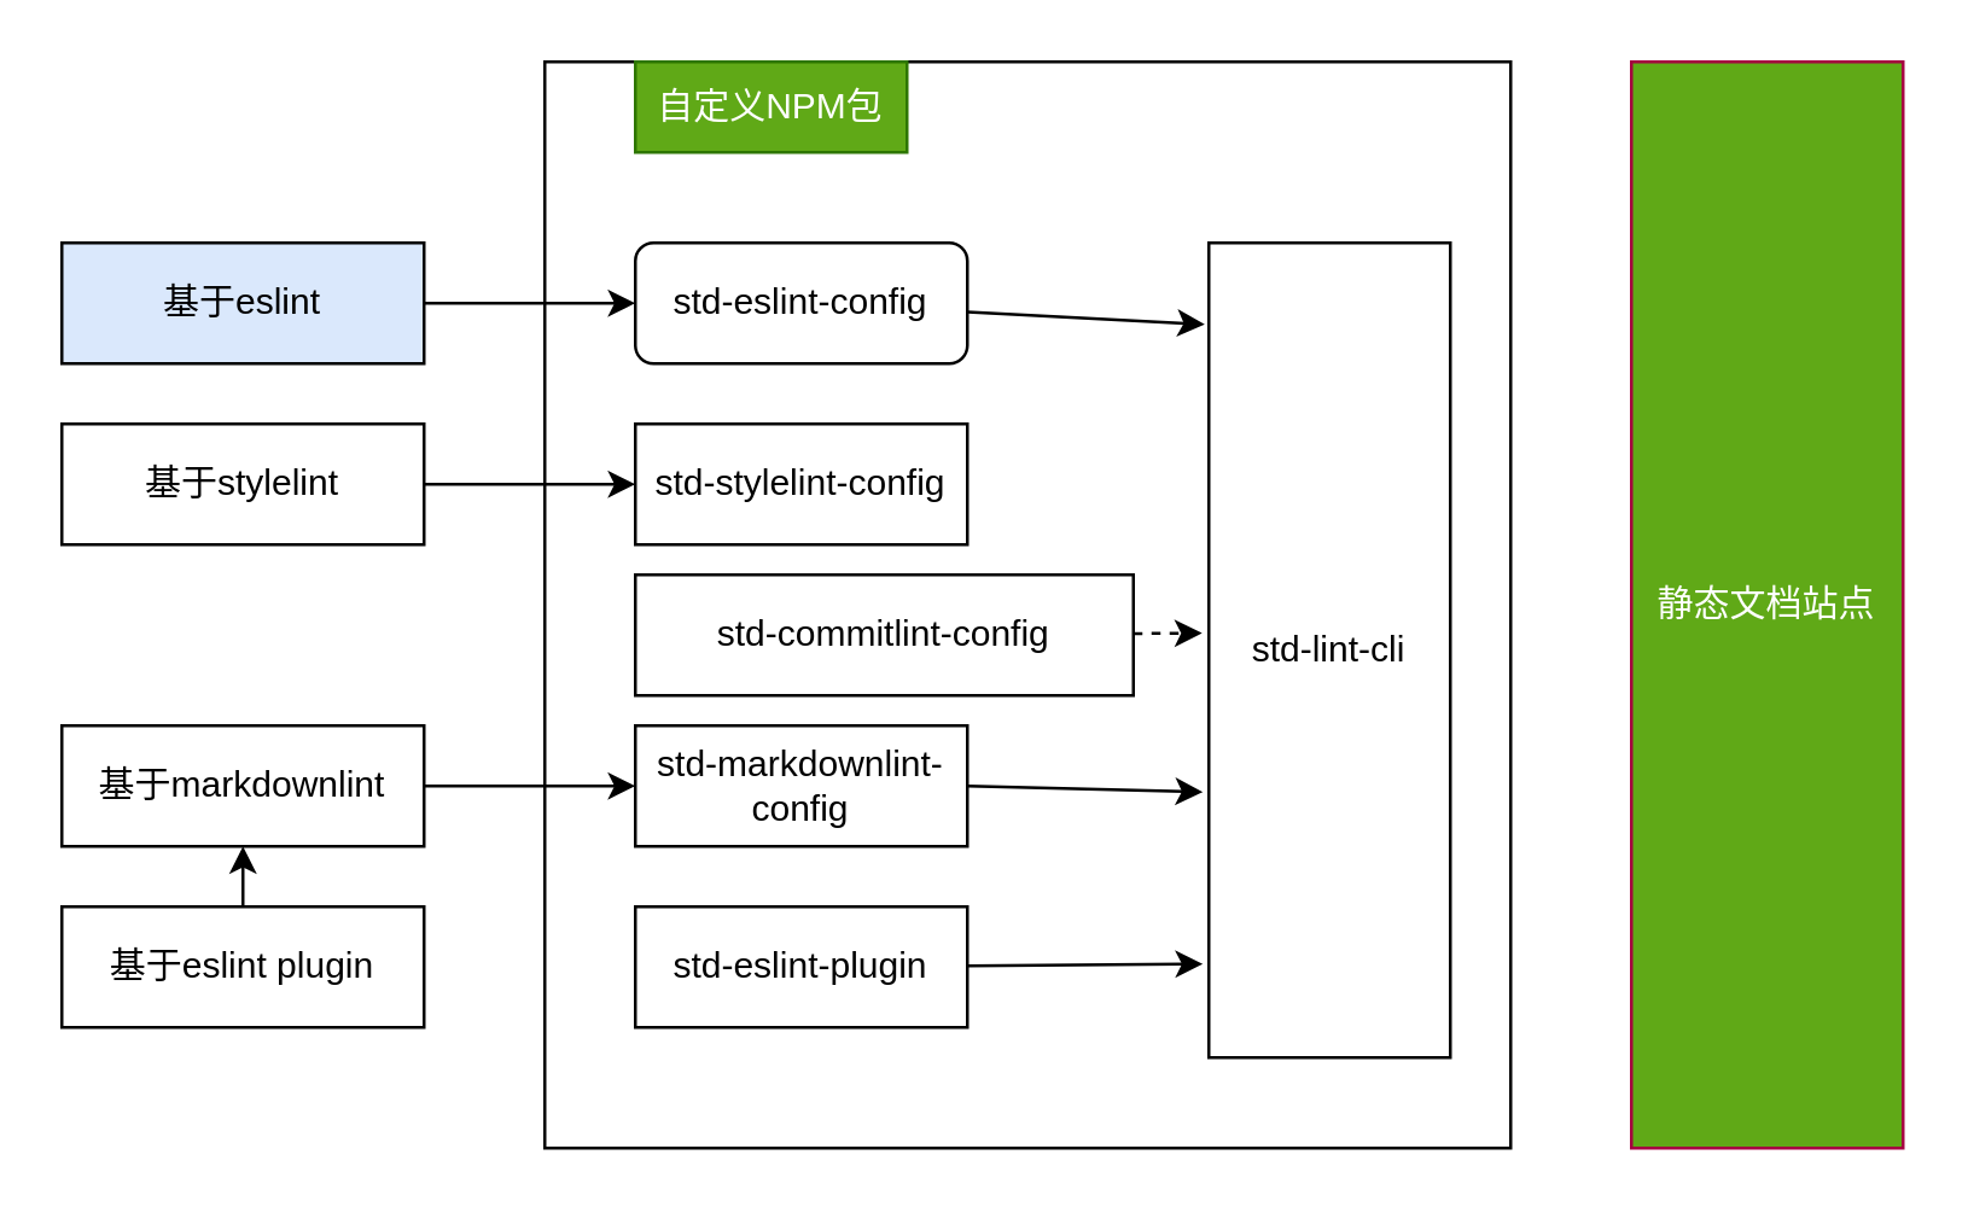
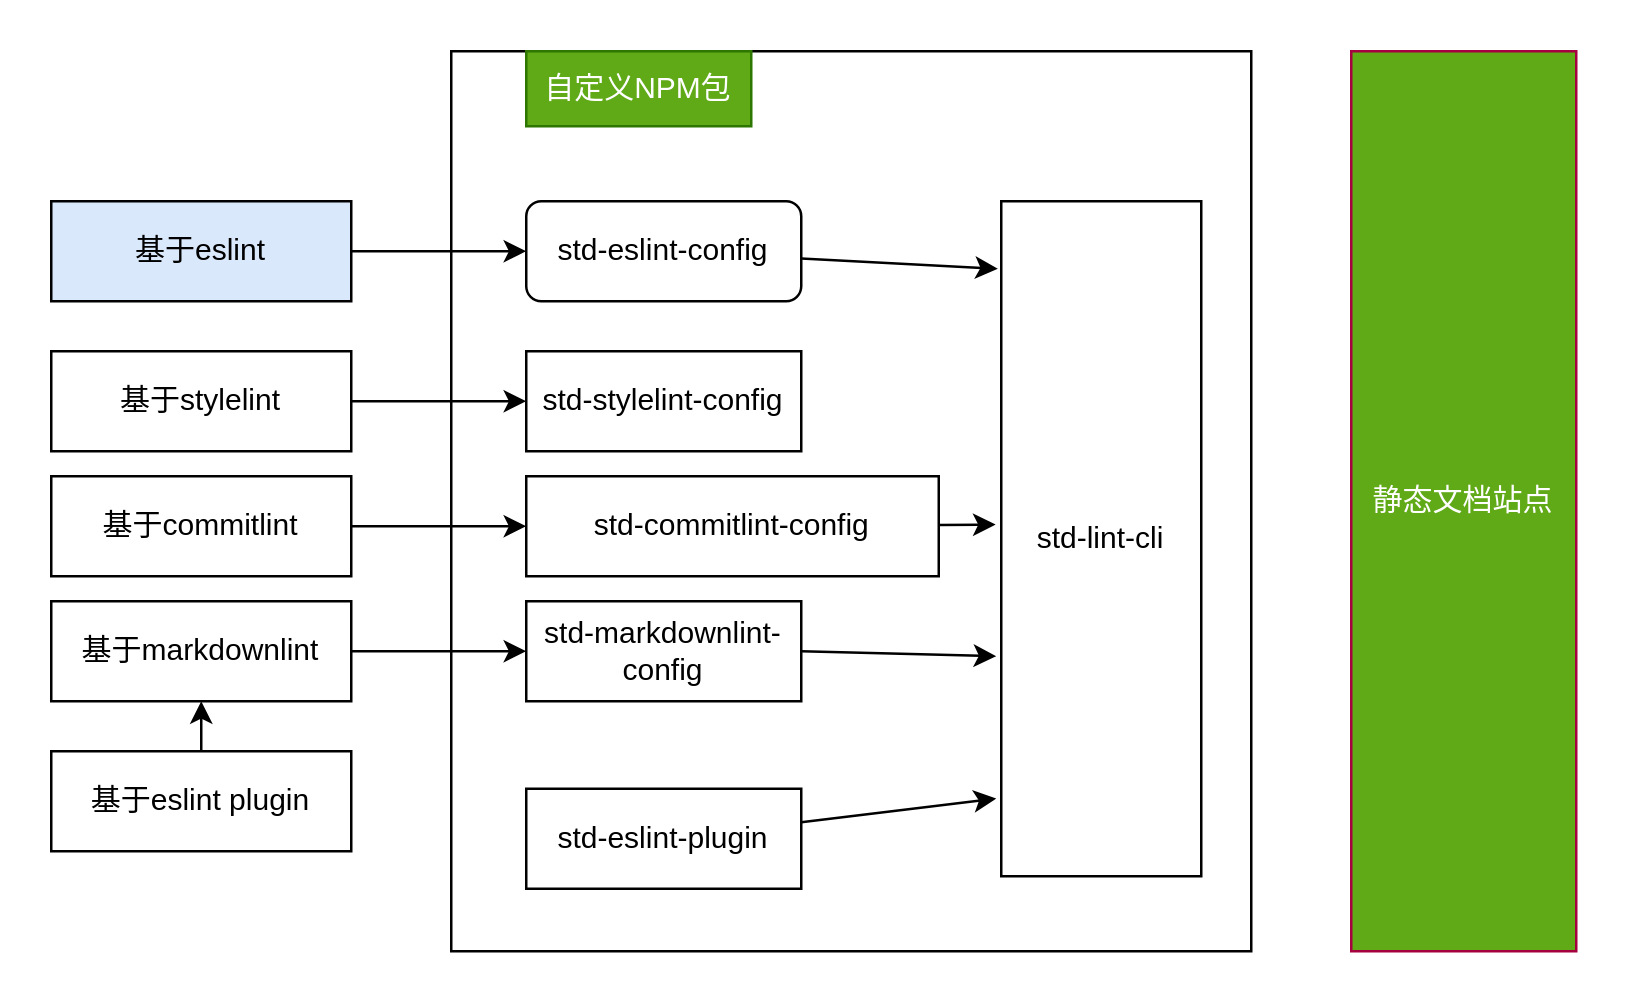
  <mxCell id="0" />
  <mxCell id="1" parent="0" />
  <mxCell id="2" value="" style="rounded=0;whiteSpace=wrap;html=1;" vertex="1" parent="1"><mxGeometry x="180" y="20" width="320" height="360" as="geometry" /></mxCell>
  <mxCell id="3" style="edgeStyle=none;html=1;" edge="1" parent="1" source="4" target="6"><mxGeometry relative="1" as="geometry"><mxPoint x="200" y="110" as="targetPoint" /></mxGeometry></mxCell>
  <mxCell id="4" value="基于eslint" style="rounded=0;whiteSpace=wrap;html=1;fillColor=#dae8fc;" vertex="1" parent="1"><mxGeometry x="20" y="80" width="120" height="40" as="geometry" /></mxCell>
  <mxCell id="5" value="" style="edgeStyle=none;html=1;entryX=-0.017;entryY=0.1;entryDx=0;entryDy=0;entryPerimeter=0;" edge="1" parent="1" source="6" target="7"><mxGeometry relative="1" as="geometry" /></mxCell>
  <mxCell id="6" value="std-eslint-config" style="whiteSpace=wrap;html=1;rounded=1;" vertex="1" parent="1"><mxGeometry x="210" y="80" width="110" height="40" as="geometry" /></mxCell>
  <mxCell id="7" value="std-lint-cli" style="rounded=0;whiteSpace=wrap;html=1;" vertex="1" parent="1"><mxGeometry x="400" y="80" width="80" height="270" as="geometry" /></mxCell>
  <mxCell id="8" style="edgeStyle=none;html=1;" edge="1" parent="1" source="9" target="10"><mxGeometry relative="1" as="geometry"><mxPoint x="200" y="170" as="targetPoint" /></mxGeometry></mxCell>
  <mxCell id="9" value="基于stylelint" style="rounded=0;whiteSpace=wrap;html=1;" vertex="1" parent="1"><mxGeometry x="20" y="140" width="120" height="40" as="geometry" /></mxCell>
  <mxCell id="10" value="std-stylelint-config" style="rounded=0;whiteSpace=wrap;html=1;" vertex="1" parent="1"><mxGeometry x="210" y="140" width="110" height="40" as="geometry" /></mxCell>
- <mxCell id="13" style="edgeStyle=none;html=1;entryX=-0.028;entryY=0.479;entryDx=0;entryDy=0;entryPerimeter=0;dashed=1;" edge="1" parent="1" source="14" target="7"><mxGeometry relative="1" as="geometry"><mxPoint x="390" y="210" as="targetPoint" /></mxGeometry></mxCell>
+ <mxCell id="11" style="edgeStyle=none;html=1;" edge="1" parent="1" source="12" target="14"><mxGeometry relative="1" as="geometry"><mxPoint x="200" y="220" as="targetPoint" /></mxGeometry></mxCell>
+ <mxCell id="12" value="基于commitlint" style="rounded=0;whiteSpace=wrap;html=1;" vertex="1" parent="1"><mxGeometry x="20" y="190" width="120" height="40" as="geometry" /></mxCell>
+ <mxCell id="13" style="edgeStyle=none;html=1;entryX=-0.028;entryY=0.479;entryDx=0;entryDy=0;entryPerimeter=0;" edge="1" parent="1" source="14" target="7"><mxGeometry relative="1" as="geometry"><mxPoint x="390" y="210" as="targetPoint" /></mxGeometry></mxCell>
  <mxCell id="14" value="std-commitlint-config" style="rounded=0;whiteSpace=wrap;html=1;" vertex="1" parent="1"><mxGeometry x="210" y="190" width="165" height="40" as="geometry" /></mxCell>
  <mxCell id="15" style="edgeStyle=none;html=1;" edge="1" parent="1" source="16" target="18"><mxGeometry relative="1" as="geometry"><mxPoint x="200" y="270" as="targetPoint" /></mxGeometry></mxCell>
  <mxCell id="16" value="基于markdownlint" style="rounded=0;whiteSpace=wrap;html=1;" vertex="1" parent="1"><mxGeometry x="20" y="240" width="120" height="40" as="geometry" /></mxCell>
  <mxCell id="17" style="edgeStyle=none;html=1;exitX=1;exitY=0.5;exitDx=0;exitDy=0;entryX=-0.025;entryY=0.674;entryDx=0;entryDy=0;entryPerimeter=0;" edge="1" parent="1" source="18" target="7"><mxGeometry relative="1" as="geometry"><mxPoint x="396" y="262" as="targetPoint" /></mxGeometry></mxCell>
  <mxCell id="18" value="std-markdownlint-config" style="rounded=0;whiteSpace=wrap;html=1;" vertex="1" parent="1"><mxGeometry x="210" y="240" width="110" height="40" as="geometry" /></mxCell>
  <mxCell id="19" style="edgeStyle=none;html=1;" edge="1" parent="1" source="20" target="16"><mxGeometry relative="1" as="geometry"><mxPoint x="200" y="330" as="targetPoint" /></mxGeometry></mxCell>
  <mxCell id="20" value="基于eslint plugin" style="rounded=0;whiteSpace=wrap;html=1;" vertex="1" parent="1"><mxGeometry x="20" y="300" width="120" height="40" as="geometry" /></mxCell>
  <mxCell id="21" style="edgeStyle=none;html=1;entryX=-0.025;entryY=0.885;entryDx=0;entryDy=0;entryPerimeter=0;" edge="1" parent="1" source="22" target="7"><mxGeometry relative="1" as="geometry" /></mxCell>
- <mxCell id="22" value="std-eslint-plugin" style="rounded=0;whiteSpace=wrap;html=1;" vertex="1" parent="1"><mxGeometry x="210" y="300" width="110" height="40" as="geometry" /></mxCell>
+ <mxCell id="22" value="std-eslint-plugin" style="rounded=0;whiteSpace=wrap;html=1;" vertex="1" parent="1"><mxGeometry x="210" y="315" width="110" height="40" as="geometry" /></mxCell>
  <mxCell id="23" value="自定义NPM包" style="text;html=1;strokeColor=#2D7600;fillColor=#60a917;align=center;verticalAlign=middle;whiteSpace=wrap;rounded=0;fontColor=#ffffff;" vertex="1" parent="1"><mxGeometry x="210" y="20" width="90" height="30" as="geometry" /></mxCell>
  <mxCell id="24" value="静态文档站点" style="rounded=0;whiteSpace=wrap;html=1;fillColor=#60a917;fontColor=#ffffff;strokeColor=#A50040;" vertex="1" parent="1"><mxGeometry x="540" y="20" width="90" height="360" as="geometry" /></mxCell>
